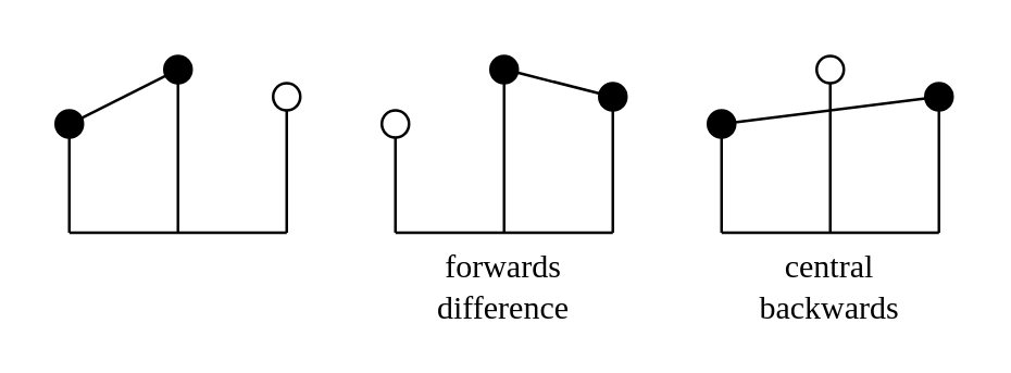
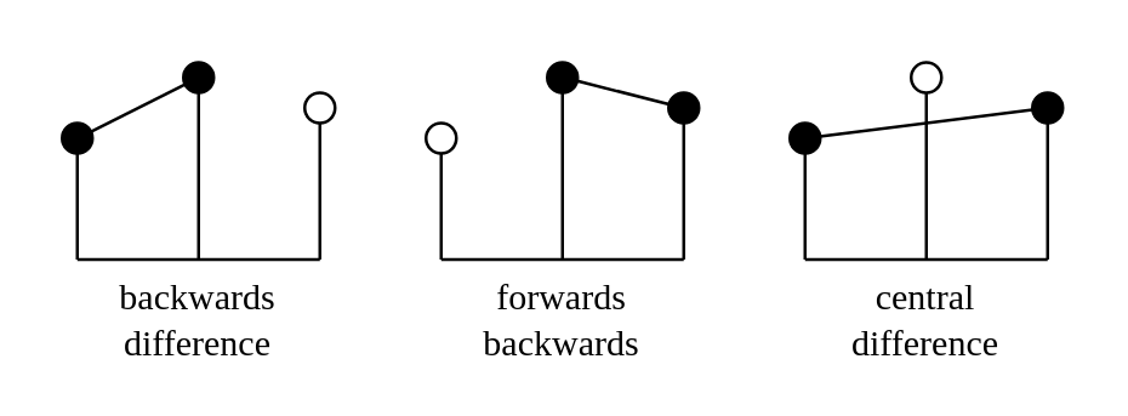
  <mxCell id="0" />
  <mxCell id="1" parent="0" />
  <mxCell id="2" value="" style="group" vertex="1" connectable="0" parent="1"><mxGeometry x="20" y="20" width="90" height="65" as="geometry" /></mxCell>
  <mxCell id="3" value="" style="ellipse;whiteSpace=wrap;html=1;aspect=fixed;strokeColor=#000000;fillColor=#000000;" vertex="1" parent="2"><mxGeometry y="20" width="10" height="10" as="geometry" /></mxCell>
  <mxCell id="4" value="" style="ellipse;whiteSpace=wrap;html=1;aspect=fixed;strokeColor=#000000;fillColor=#000000;" vertex="1" parent="2"><mxGeometry x="40" width="10" height="10" as="geometry" /></mxCell>
  <mxCell id="5" value="" style="ellipse;whiteSpace=wrap;html=1;aspect=fixed;strokeColor=#000000;fillColor=none;" vertex="1" parent="2"><mxGeometry x="80" y="10" width="10" height="10" as="geometry" /></mxCell>
  <mxCell id="6" value="" style="endArrow=none;html=1;" edge="1" parent="2" target="3"><mxGeometry width="50" height="50" relative="1" as="geometry"><mxPoint x="5" y="65" as="sourcePoint" /><mxPoint x="55" y="55" as="targetPoint" /></mxGeometry></mxCell>
  <mxCell id="7" value="" style="endArrow=none;html=1;entryX=0.5;entryY=1;entryDx=0;entryDy=0;" edge="1" parent="2" target="4"><mxGeometry width="50" height="50" relative="1" as="geometry"><mxPoint x="45" y="65" as="sourcePoint" /><mxPoint x="45" y="30" as="targetPoint" /></mxGeometry></mxCell>
  <mxCell id="8" value="" style="endArrow=none;html=1;entryX=0.5;entryY=1;entryDx=0;entryDy=0;" edge="1" parent="2" target="5"><mxGeometry width="50" height="50" relative="1" as="geometry"><mxPoint x="85" y="65" as="sourcePoint" /><mxPoint x="85" y="25" as="targetPoint" /></mxGeometry></mxCell>
  <mxCell id="9" value="" style="endArrow=none;html=1;" edge="1" parent="2"><mxGeometry width="50" height="50" relative="1" as="geometry"><mxPoint x="5" y="65" as="sourcePoint" /><mxPoint x="85" y="65" as="targetPoint" /></mxGeometry></mxCell>
  <mxCell id="10" value="" style="endArrow=none;html=1;" edge="1" parent="2" source="3" target="4"><mxGeometry width="50" height="50" relative="1" as="geometry"><mxPoint x="5" y="135" as="sourcePoint" /><mxPoint x="55" y="85" as="targetPoint" /></mxGeometry></mxCell>
  <mxCell id="11" value="" style="ellipse;whiteSpace=wrap;html=1;aspect=fixed;strokeColor=#000000;fillColor=none;" vertex="1" parent="1"><mxGeometry x="140" y="40" width="10" height="10" as="geometry" /></mxCell>
  <mxCell id="12" value="" style="ellipse;whiteSpace=wrap;html=1;aspect=fixed;strokeColor=#000000;fillColor=#000000;" vertex="1" parent="1"><mxGeometry x="180" y="20" width="10" height="10" as="geometry" /></mxCell>
  <mxCell id="13" value="" style="ellipse;whiteSpace=wrap;html=1;aspect=fixed;strokeColor=#000000;fillColor=#000000;" vertex="1" parent="1"><mxGeometry x="220" y="30" width="10" height="10" as="geometry" /></mxCell>
  <mxCell id="14" value="" style="ellipse;whiteSpace=wrap;html=1;aspect=fixed;strokeColor=#000000;fillColor=#000000;" vertex="1" parent="1"><mxGeometry x="260" y="40" width="10" height="10" as="geometry" /></mxCell>
  <mxCell id="15" value="" style="ellipse;whiteSpace=wrap;html=1;aspect=fixed;strokeColor=#000000;fillColor=none;" vertex="1" parent="1"><mxGeometry x="300" y="20" width="10" height="10" as="geometry" /></mxCell>
  <mxCell id="16" value="" style="ellipse;whiteSpace=wrap;html=1;aspect=fixed;strokeColor=#000000;fillColor=#000000;" vertex="1" parent="1"><mxGeometry x="340" y="30" width="10" height="10" as="geometry" /></mxCell>
  <mxCell id="17" value="" style="endArrow=none;html=1;" edge="1" parent="1" target="14"><mxGeometry width="50" height="50" relative="1" as="geometry"><mxPoint x="265" y="85" as="sourcePoint" /><mxPoint x="315" y="75" as="targetPoint" /></mxGeometry></mxCell>
  <mxCell id="18" value="" style="endArrow=none;html=1;entryX=0.5;entryY=1;entryDx=0;entryDy=0;" edge="1" parent="1" target="16"><mxGeometry width="50" height="50" relative="1" as="geometry"><mxPoint x="345" y="85" as="sourcePoint" /><mxPoint x="344" y="45" as="targetPoint" /></mxGeometry></mxCell>
  <mxCell id="19" value="" style="endArrow=none;html=1;" edge="1" parent="1"><mxGeometry width="50" height="50" relative="1" as="geometry"><mxPoint x="265" y="85" as="sourcePoint" /><mxPoint x="345" y="85" as="targetPoint" /></mxGeometry></mxCell>
  <mxCell id="20" value="" style="endArrow=none;html=1;entryX=0.5;entryY=1;entryDx=0;entryDy=0;" edge="1" parent="1" target="11"><mxGeometry width="50" height="50" relative="1" as="geometry"><mxPoint x="145" y="85" as="sourcePoint" /><mxPoint x="135" y="105" as="targetPoint" /></mxGeometry></mxCell>
  <mxCell id="21" value="" style="endArrow=none;html=1;entryX=0.5;entryY=1;entryDx=0;entryDy=0;" edge="1" parent="1" target="12"><mxGeometry width="50" height="50" relative="1" as="geometry"><mxPoint x="185" y="85" as="sourcePoint" /><mxPoint x="185" y="50" as="targetPoint" /></mxGeometry></mxCell>
  <mxCell id="22" value="" style="endArrow=none;html=1;entryX=0.5;entryY=1;entryDx=0;entryDy=0;" edge="1" parent="1" target="13"><mxGeometry width="50" height="50" relative="1" as="geometry"><mxPoint x="225" y="85" as="sourcePoint" /><mxPoint x="225" y="50" as="targetPoint" /></mxGeometry></mxCell>
  <mxCell id="23" value="" style="endArrow=none;html=1;" edge="1" parent="1"><mxGeometry width="50" height="50" relative="1" as="geometry"><mxPoint x="145" y="85" as="sourcePoint" /><mxPoint x="225" y="85" as="targetPoint" /></mxGeometry></mxCell>
  <mxCell id="24" value="" style="endArrow=none;html=1;" edge="1" parent="1" source="12" target="13"><mxGeometry width="50" height="50" relative="1" as="geometry"><mxPoint x="195" y="15" as="sourcePoint" /><mxPoint x="225" y="5" as="targetPoint" /></mxGeometry></mxCell>
  <mxCell id="25" value="" style="endArrow=none;html=1;" edge="1" parent="1" target="15"><mxGeometry width="50" height="50" relative="1" as="geometry"><mxPoint x="305" y="85" as="sourcePoint" /><mxPoint x="305" y="55" as="targetPoint" /></mxGeometry></mxCell>
  <mxCell id="26" value="" style="endArrow=none;html=1;" edge="1" parent="1" source="14" target="16"><mxGeometry width="50" height="50" relative="1" as="geometry"><mxPoint x="275" y="45" as="sourcePoint" /><mxPoint x="365" y="35" as="targetPoint" /></mxGeometry></mxCell>
- <mxCell id="28" value="forwards difference" style="text;html=1;strokeColor=none;fillColor=none;align=center;verticalAlign=middle;whiteSpace=wrap;rounded=0;fontFamily=Times New Roman;" vertex="1" parent="1"><mxGeometry x="165" y="95" width="40" height="20" as="geometry" /></mxCell>
- <mxCell id="29" value="&lt;div&gt;central backwards&lt;/div&gt;" style="text;html=1;strokeColor=none;fillColor=none;align=center;verticalAlign=middle;whiteSpace=wrap;rounded=0;fontFamily=Times New Roman;" vertex="1" parent="1"><mxGeometry x="285" y="95" width="40" height="20" as="geometry" /></mxCell>
+ <mxCell id="27" value="&lt;div&gt;backwards&lt;/div&gt;&lt;div&gt; difference&lt;/div&gt;" style="text;html=1;strokeColor=none;fillColor=none;align=center;verticalAlign=middle;whiteSpace=wrap;rounded=0;fontFamily=Times New Roman;" vertex="1" parent="1"><mxGeometry x="45" y="95" width="40" height="20" as="geometry" /></mxCell>
+ <mxCell id="28" value="forwards backwards" style="text;html=1;strokeColor=none;fillColor=none;align=center;verticalAlign=middle;whiteSpace=wrap;rounded=0;fontFamily=Times New Roman;" vertex="1" parent="1"><mxGeometry x="165" y="95" width="40" height="20" as="geometry" /></mxCell>
+ <mxCell id="29" value="&lt;div&gt;central difference&lt;/div&gt;" style="text;html=1;strokeColor=none;fillColor=none;align=center;verticalAlign=middle;whiteSpace=wrap;rounded=0;fontFamily=Times New Roman;" vertex="1" parent="1"><mxGeometry x="285" y="95" width="40" height="20" as="geometry" /></mxCell>
